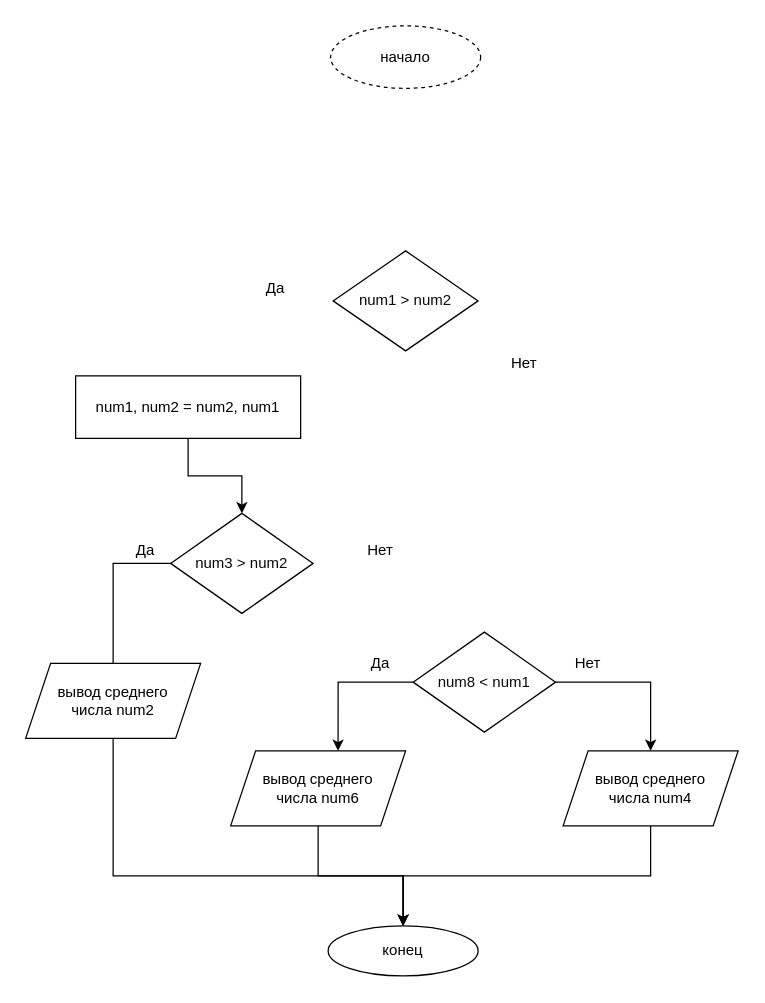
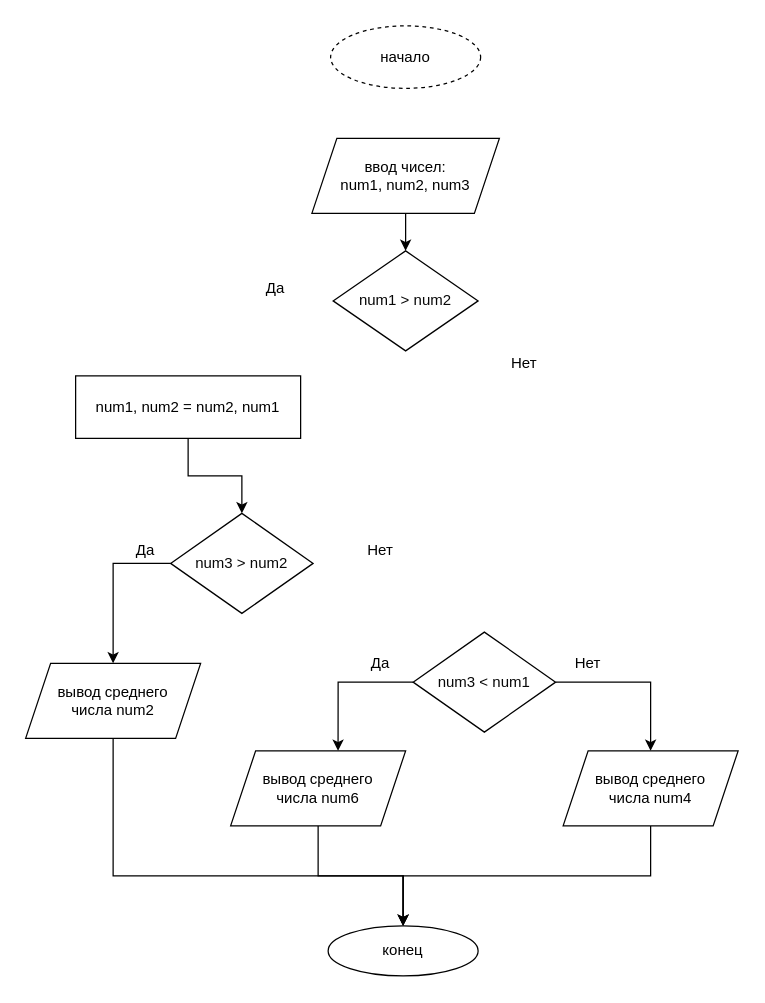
  <mxCell id="0" />
  <mxCell id="1" parent="0" />
  <mxCell id="2" value="начало" style="ellipse;whiteSpace=wrap;html=1;dashed=1;" vertex="1" parent="1"><mxGeometry x="264" y="20" width="120" height="50" as="geometry" /></mxCell>
  <mxCell id="3" value="конец" style="ellipse;whiteSpace=wrap;html=1;" vertex="1" parent="1"><mxGeometry x="262" y="740" width="120" height="40" as="geometry" /></mxCell>
+ <mxCell id="4" style="edgeStyle=orthogonalEdgeStyle;rounded=0;orthogonalLoop=1;jettySize=auto;html=1;exitX=0.5;exitY=1;exitDx=0;exitDy=0;" edge="1" parent="1" source="5" target="6"><mxGeometry relative="1" as="geometry" /></mxCell>
+ <mxCell id="5" value="ввод чисел:&lt;br&gt;num1, num2, num3" style="shape=parallelogram;perimeter=parallelogramPerimeter;whiteSpace=wrap;html=1;fixedSize=1;" vertex="1" parent="1"><mxGeometry x="249" y="110" width="150" height="60" as="geometry" /></mxCell>
  <mxCell id="6" value="&lt;p style=&quot;background-color: rgb(255 , 255 , 255) ; color: rgb(8 , 8 , 8)&quot;&gt;num1 &amp;gt; num2&lt;/p&gt;" style="rhombus;whiteSpace=wrap;html=1;" vertex="1" parent="1"><mxGeometry x="266" y="200" width="116" height="80" as="geometry" /></mxCell>
  <mxCell id="7" style="edgeStyle=orthogonalEdgeStyle;rounded=0;orthogonalLoop=1;jettySize=auto;html=1;exitX=0.5;exitY=1;exitDx=0;exitDy=0;" edge="1" parent="1" source="8" target="10"><mxGeometry relative="1" as="geometry" /></mxCell>
  <mxCell id="8" value="&lt;p&gt;num1, num2 = num2, num1&lt;/p&gt;" style="rounded=0;whiteSpace=wrap;html=1;" vertex="1" parent="1"><mxGeometry x="60" y="300" width="180" height="50" as="geometry" /></mxCell>
- <mxCell id="9" style="edgeStyle=orthogonalEdgeStyle;rounded=0;orthogonalLoop=1;jettySize=auto;html=1;exitX=0;exitY=0.5;exitDx=0;exitDy=0;endArrow=none;" edge="1" parent="1" source="10" target="12"><mxGeometry relative="1" as="geometry" /></mxCell>
+ <mxCell id="9" style="edgeStyle=orthogonalEdgeStyle;rounded=0;orthogonalLoop=1;jettySize=auto;html=1;exitX=0;exitY=0.5;exitDx=0;exitDy=0;" edge="1" parent="1" source="10" target="12"><mxGeometry relative="1" as="geometry" /></mxCell>
  <mxCell id="10" value="&lt;pre style=&quot;background-color: rgb(255 , 255 , 255) ; color: rgb(8 , 8 , 8)&quot;&gt;&lt;font face=&quot;Helvetica&quot;&gt;num3 &amp;gt; num2&lt;/font&gt;&lt;/pre&gt;" style="rhombus;whiteSpace=wrap;html=1;" vertex="1" parent="1"><mxGeometry x="136" y="410" width="114" height="80" as="geometry" /></mxCell>
  <mxCell id="11" style="edgeStyle=orthogonalEdgeStyle;rounded=0;orthogonalLoop=1;jettySize=auto;html=1;exitX=0.5;exitY=1;exitDx=0;exitDy=0;entryX=0.5;entryY=0;entryDx=0;entryDy=0;" edge="1" parent="1" source="12" target="3"><mxGeometry relative="1" as="geometry"><Array as="points"><mxPoint x="90" y="700" /><mxPoint x="322" y="700" /></Array></mxGeometry></mxCell>
  <mxCell id="12" value="вывод среднего &lt;br&gt;числа num2" style="shape=parallelogram;perimeter=parallelogramPerimeter;whiteSpace=wrap;html=1;fixedSize=1;" vertex="1" parent="1"><mxGeometry x="20" y="530" width="140" height="60" as="geometry" /></mxCell>
  <mxCell id="13" style="edgeStyle=orthogonalEdgeStyle;rounded=0;orthogonalLoop=1;jettySize=auto;html=1;exitX=1;exitY=0.5;exitDx=0;exitDy=0;" edge="1" parent="1" source="15" target="19"><mxGeometry relative="1" as="geometry" /></mxCell>
  <mxCell id="14" style="edgeStyle=orthogonalEdgeStyle;rounded=0;orthogonalLoop=1;jettySize=auto;html=1;exitX=0;exitY=0.5;exitDx=0;exitDy=0;entryX=0.614;entryY=0;entryDx=0;entryDy=0;entryPerimeter=0;" edge="1" parent="1" source="15" target="17"><mxGeometry relative="1" as="geometry" /></mxCell>
- <mxCell id="15" value="&lt;pre style=&quot;background-color: rgb(255 , 255 , 255) ; color: rgb(8 , 8 , 8)&quot;&gt;&lt;font face=&quot;Helvetica&quot;&gt;num8 &amp;lt; num1&lt;/font&gt;&lt;/pre&gt;" style="rhombus;whiteSpace=wrap;html=1;" vertex="1" parent="1"><mxGeometry x="330" y="505" width="114" height="80" as="geometry" /></mxCell>
+ <mxCell id="15" value="&lt;pre style=&quot;background-color: rgb(255 , 255 , 255) ; color: rgb(8 , 8 , 8)&quot;&gt;&lt;font face=&quot;Helvetica&quot;&gt;num3 &amp;lt; num1&lt;/font&gt;&lt;/pre&gt;" style="rhombus;whiteSpace=wrap;html=1;" vertex="1" parent="1"><mxGeometry x="330" y="505" width="114" height="80" as="geometry" /></mxCell>
  <mxCell id="16" style="edgeStyle=orthogonalEdgeStyle;rounded=0;orthogonalLoop=1;jettySize=auto;html=1;exitX=0.5;exitY=1;exitDx=0;exitDy=0;entryX=0.5;entryY=0;entryDx=0;entryDy=0;" edge="1" parent="1" source="17" target="3"><mxGeometry relative="1" as="geometry" /></mxCell>
  <mxCell id="17" value="вывод среднего &lt;br&gt;числа num6" style="shape=parallelogram;perimeter=parallelogramPerimeter;whiteSpace=wrap;html=1;fixedSize=1;" vertex="1" parent="1"><mxGeometry x="184" y="600" width="140" height="60" as="geometry" /></mxCell>
  <mxCell id="18" style="edgeStyle=orthogonalEdgeStyle;rounded=0;orthogonalLoop=1;jettySize=auto;html=1;exitX=0.5;exitY=1;exitDx=0;exitDy=0;" edge="1" parent="1" source="19" target="3"><mxGeometry relative="1" as="geometry" /></mxCell>
  <mxCell id="19" value="вывод среднего &lt;br&gt;числа num4" style="shape=parallelogram;perimeter=parallelogramPerimeter;whiteSpace=wrap;html=1;fixedSize=1;" vertex="1" parent="1"><mxGeometry x="450" y="600" width="140" height="60" as="geometry" /></mxCell>
  <mxCell id="20" value="Да" style="text;html=1;strokeColor=none;fillColor=none;align=center;verticalAlign=middle;whiteSpace=wrap;rounded=0;" vertex="1" parent="1"><mxGeometry x="200" y="220" width="40" height="20" as="geometry" /></mxCell>
  <mxCell id="21" value="Да" style="text;html=1;strokeColor=none;fillColor=none;align=center;verticalAlign=middle;whiteSpace=wrap;rounded=0;" vertex="1" parent="1"><mxGeometry x="96" y="430" width="40" height="20" as="geometry" /></mxCell>
  <mxCell id="22" value="Да" style="text;html=1;strokeColor=none;fillColor=none;align=center;verticalAlign=middle;whiteSpace=wrap;rounded=0;" vertex="1" parent="1"><mxGeometry x="284" y="520" width="40" height="20" as="geometry" /></mxCell>
  <mxCell id="23" value="Нет" style="text;html=1;strokeColor=none;fillColor=none;align=center;verticalAlign=middle;whiteSpace=wrap;rounded=0;" vertex="1" parent="1"><mxGeometry x="399" y="280" width="40" height="20" as="geometry" /></mxCell>
  <mxCell id="24" value="Нет" style="text;html=1;strokeColor=none;fillColor=none;align=center;verticalAlign=middle;whiteSpace=wrap;rounded=0;" vertex="1" parent="1"><mxGeometry x="284" y="430" width="40" height="20" as="geometry" /></mxCell>
  <mxCell id="25" value="Нет" style="text;html=1;strokeColor=none;fillColor=none;align=center;verticalAlign=middle;whiteSpace=wrap;rounded=0;" vertex="1" parent="1"><mxGeometry x="450" y="520" width="40" height="20" as="geometry" /></mxCell>
